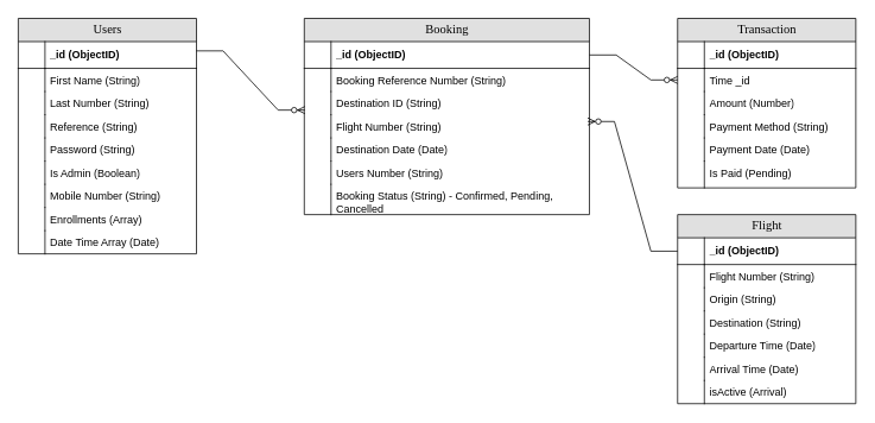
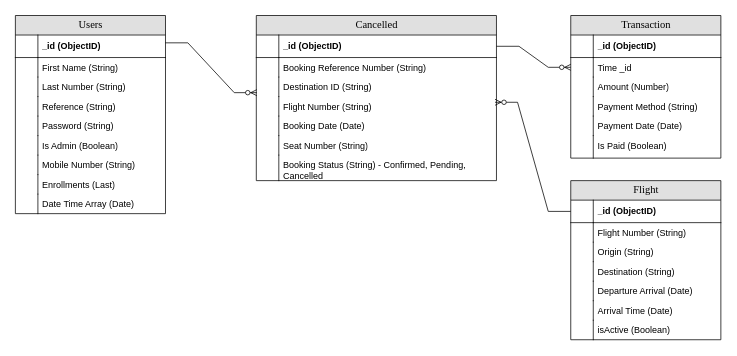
  <mxCell id="0" />
  <mxCell id="1" parent="0" />
  <mxCell id="2" value="Users" style="swimlane;html=1;fontStyle=0;childLayout=stackLayout;horizontal=1;startSize=26;fillColor=#e0e0e0;horizontalStack=0;resizeParent=1;resizeLast=0;collapsible=1;marginBottom=0;swimlaneFillColor=#ffffff;align=center;rounded=0;shadow=0;comic=0;labelBackgroundColor=none;strokeWidth=1;fontFamily=Verdana;fontSize=14" vertex="1" parent="1"><mxGeometry x="20" y="20" width="200" height="264" as="geometry" /></mxCell>
  <mxCell id="3" value="_id (ObjectID)" style="shape=partialRectangle;top=0;left=0;right=0;bottom=1;html=1;align=left;verticalAlign=middle;fillColor=none;spacingLeft=34;spacingRight=4;whiteSpace=wrap;overflow=hidden;rotatable=0;points=[[0,0.5],[1,0.5]];portConstraint=eastwest;dropTarget=0;fontStyle=1;" vertex="1" parent="2"><mxGeometry y="26" width="200" height="30" as="geometry" /></mxCell>
  <mxCell id="4" value="" style="shape=partialRectangle;top=0;left=0;bottom=0;html=1;fillColor=none;align=left;verticalAlign=middle;spacingLeft=4;spacingRight=4;whiteSpace=wrap;overflow=hidden;rotatable=0;points=[];portConstraint=eastwest;part=1;" vertex="1" connectable="0" parent="3"><mxGeometry width="30" height="30" as="geometry" /></mxCell>
  <mxCell id="5" value="First Name (String)" style="shape=partialRectangle;top=0;left=0;right=0;bottom=0;html=1;align=left;verticalAlign=top;fillColor=none;spacingLeft=34;spacingRight=4;whiteSpace=wrap;overflow=hidden;rotatable=0;points=[[0,0.5],[1,0.5]];portConstraint=eastwest;dropTarget=0;" vertex="1" parent="2"><mxGeometry y="56" width="200" height="26" as="geometry" /></mxCell>
  <mxCell id="6" value="" style="shape=partialRectangle;top=0;left=0;bottom=0;html=1;fillColor=none;align=left;verticalAlign=top;spacingLeft=4;spacingRight=4;whiteSpace=wrap;overflow=hidden;rotatable=0;points=[];portConstraint=eastwest;part=1;" vertex="1" connectable="0" parent="5"><mxGeometry width="30" height="26" as="geometry" /></mxCell>
  <mxCell id="7" value="Last Number (String)" style="shape=partialRectangle;top=0;left=0;right=0;bottom=0;html=1;align=left;verticalAlign=top;fillColor=none;spacingLeft=34;spacingRight=4;whiteSpace=wrap;overflow=hidden;rotatable=0;points=[[0,0.5],[1,0.5]];portConstraint=eastwest;dropTarget=0;" vertex="1" parent="2"><mxGeometry y="82" width="200" height="26" as="geometry" /></mxCell>
  <mxCell id="8" value="" style="shape=partialRectangle;top=0;left=0;bottom=0;html=1;fillColor=none;align=left;verticalAlign=top;spacingLeft=4;spacingRight=4;whiteSpace=wrap;overflow=hidden;rotatable=0;points=[];portConstraint=eastwest;part=1;" vertex="1" connectable="0" parent="7"><mxGeometry width="30" height="26" as="geometry" /></mxCell>
  <mxCell id="9" value="Reference (String)" style="shape=partialRectangle;top=0;left=0;right=0;bottom=0;html=1;align=left;verticalAlign=top;fillColor=none;spacingLeft=34;spacingRight=4;whiteSpace=wrap;overflow=hidden;rotatable=0;points=[[0,0.5],[1,0.5]];portConstraint=eastwest;dropTarget=0;" vertex="1" parent="2"><mxGeometry y="108" width="200" height="26" as="geometry" /></mxCell>
  <mxCell id="10" value="" style="shape=partialRectangle;top=0;left=0;bottom=0;html=1;fillColor=none;align=left;verticalAlign=top;spacingLeft=4;spacingRight=4;whiteSpace=wrap;overflow=hidden;rotatable=0;points=[];portConstraint=eastwest;part=1;" vertex="1" connectable="0" parent="9"><mxGeometry width="30" height="26" as="geometry" /></mxCell>
  <mxCell id="11" value="Password (String)" style="shape=partialRectangle;top=0;left=0;right=0;bottom=0;html=1;align=left;verticalAlign=top;fillColor=none;spacingLeft=34;spacingRight=4;whiteSpace=wrap;overflow=hidden;rotatable=0;points=[[0,0.5],[1,0.5]];portConstraint=eastwest;dropTarget=0;" vertex="1" parent="2"><mxGeometry y="134" width="200" height="26" as="geometry" /></mxCell>
  <mxCell id="12" value="" style="shape=partialRectangle;top=0;left=0;bottom=0;html=1;fillColor=none;align=left;verticalAlign=top;spacingLeft=4;spacingRight=4;whiteSpace=wrap;overflow=hidden;rotatable=0;points=[];portConstraint=eastwest;part=1;" vertex="1" connectable="0" parent="11"><mxGeometry width="30" height="26" as="geometry" /></mxCell>
  <mxCell id="13" value="Is Admin (Boolean)" style="shape=partialRectangle;top=0;left=0;right=0;bottom=0;html=1;align=left;verticalAlign=top;fillColor=none;spacingLeft=34;spacingRight=4;whiteSpace=wrap;overflow=hidden;rotatable=0;points=[[0,0.5],[1,0.5]];portConstraint=eastwest;dropTarget=0;" vertex="1" parent="2"><mxGeometry y="160" width="200" height="26" as="geometry" /></mxCell>
  <mxCell id="14" value="" style="shape=partialRectangle;top=0;left=0;bottom=0;html=1;fillColor=none;align=left;verticalAlign=top;spacingLeft=4;spacingRight=4;whiteSpace=wrap;overflow=hidden;rotatable=0;points=[];portConstraint=eastwest;part=1;" vertex="1" connectable="0" parent="13"><mxGeometry width="30" height="26" as="geometry" /></mxCell>
  <mxCell id="15" value="Mobile Number (String)" style="shape=partialRectangle;top=0;left=0;right=0;bottom=0;html=1;align=left;verticalAlign=top;fillColor=none;spacingLeft=34;spacingRight=4;whiteSpace=wrap;overflow=hidden;rotatable=0;points=[[0,0.5],[1,0.5]];portConstraint=eastwest;dropTarget=0;" vertex="1" parent="2"><mxGeometry y="186" width="200" height="26" as="geometry" /></mxCell>
  <mxCell id="16" value="" style="shape=partialRectangle;top=0;left=0;bottom=0;html=1;fillColor=none;align=left;verticalAlign=top;spacingLeft=4;spacingRight=4;whiteSpace=wrap;overflow=hidden;rotatable=0;points=[];portConstraint=eastwest;part=1;" vertex="1" connectable="0" parent="15"><mxGeometry width="30" height="26" as="geometry" /></mxCell>
- <mxCell id="17" value="Enrollments (Array)" style="shape=partialRectangle;top=0;left=0;right=0;bottom=0;html=1;align=left;verticalAlign=top;fillColor=none;spacingLeft=34;spacingRight=4;whiteSpace=wrap;overflow=hidden;rotatable=0;points=[[0,0.5],[1,0.5]];portConstraint=eastwest;dropTarget=0;" vertex="1" parent="2"><mxGeometry y="212" width="200" height="26" as="geometry" /></mxCell>
+ <mxCell id="17" value="Enrollments (Last)" style="shape=partialRectangle;top=0;left=0;right=0;bottom=0;html=1;align=left;verticalAlign=top;fillColor=none;spacingLeft=34;spacingRight=4;whiteSpace=wrap;overflow=hidden;rotatable=0;points=[[0,0.5],[1,0.5]];portConstraint=eastwest;dropTarget=0;" vertex="1" parent="2"><mxGeometry y="212" width="200" height="26" as="geometry" /></mxCell>
  <mxCell id="18" value="" style="shape=partialRectangle;top=0;left=0;bottom=0;html=1;fillColor=none;align=left;verticalAlign=top;spacingLeft=4;spacingRight=4;whiteSpace=wrap;overflow=hidden;rotatable=0;points=[];portConstraint=eastwest;part=1;" vertex="1" connectable="0" parent="17"><mxGeometry width="30" height="26" as="geometry" /></mxCell>
  <mxCell id="19" value="Date Time Array (Date)" style="shape=partialRectangle;top=0;left=0;right=0;bottom=0;html=1;align=left;verticalAlign=top;fillColor=none;spacingLeft=34;spacingRight=4;whiteSpace=wrap;overflow=hidden;rotatable=0;points=[[0,0.5],[1,0.5]];portConstraint=eastwest;dropTarget=0;" vertex="1" parent="2"><mxGeometry y="238" width="200" height="26" as="geometry" /></mxCell>
  <mxCell id="20" value="" style="shape=partialRectangle;top=0;left=0;bottom=0;html=1;fillColor=none;align=left;verticalAlign=top;spacingLeft=4;spacingRight=4;whiteSpace=wrap;overflow=hidden;rotatable=0;points=[];portConstraint=eastwest;part=1;" vertex="1" connectable="0" parent="19"><mxGeometry width="30" height="26" as="geometry" /></mxCell>
  <mxCell id="21" value="Flight" style="swimlane;html=1;fontStyle=0;childLayout=stackLayout;horizontal=1;startSize=26;fillColor=#e0e0e0;horizontalStack=0;resizeParent=1;resizeLast=0;collapsible=1;marginBottom=0;swimlaneFillColor=#ffffff;align=center;rounded=0;shadow=0;comic=0;labelBackgroundColor=none;strokeWidth=1;fontFamily=Verdana;fontSize=14" vertex="1" parent="1"><mxGeometry x="760" y="240" width="200" height="212" as="geometry" /></mxCell>
  <mxCell id="22" value="_id (ObjectID)" style="shape=partialRectangle;top=0;left=0;right=0;bottom=1;html=1;align=left;verticalAlign=middle;fillColor=none;spacingLeft=34;spacingRight=4;whiteSpace=wrap;overflow=hidden;rotatable=0;points=[[0,0.5],[1,0.5]];portConstraint=eastwest;dropTarget=0;fontStyle=1;" vertex="1" parent="21"><mxGeometry y="26" width="200" height="30" as="geometry" /></mxCell>
  <mxCell id="23" value="" style="shape=partialRectangle;top=0;left=0;bottom=0;html=1;fillColor=none;align=left;verticalAlign=middle;spacingLeft=4;spacingRight=4;whiteSpace=wrap;overflow=hidden;rotatable=0;points=[];portConstraint=eastwest;part=1;" vertex="1" connectable="0" parent="22"><mxGeometry width="30" height="30" as="geometry" /></mxCell>
  <mxCell id="24" value="Flight Number (String)" style="shape=partialRectangle;top=0;left=0;right=0;bottom=0;html=1;align=left;verticalAlign=top;fillColor=none;spacingLeft=34;spacingRight=4;whiteSpace=wrap;overflow=hidden;rotatable=0;points=[[0,0.5],[1,0.5]];portConstraint=eastwest;dropTarget=0;" vertex="1" parent="21"><mxGeometry y="56" width="200" height="26" as="geometry" /></mxCell>
  <mxCell id="25" value="" style="shape=partialRectangle;top=0;left=0;bottom=0;html=1;fillColor=none;align=left;verticalAlign=top;spacingLeft=4;spacingRight=4;whiteSpace=wrap;overflow=hidden;rotatable=0;points=[];portConstraint=eastwest;part=1;" vertex="1" connectable="0" parent="24"><mxGeometry width="30" height="26" as="geometry" /></mxCell>
  <mxCell id="26" value="Origin (String)" style="shape=partialRectangle;top=0;left=0;right=0;bottom=0;html=1;align=left;verticalAlign=top;fillColor=none;spacingLeft=34;spacingRight=4;whiteSpace=wrap;overflow=hidden;rotatable=0;points=[[0,0.5],[1,0.5]];portConstraint=eastwest;dropTarget=0;" vertex="1" parent="21"><mxGeometry y="82" width="200" height="26" as="geometry" /></mxCell>
  <mxCell id="27" value="" style="shape=partialRectangle;top=0;left=0;bottom=0;html=1;fillColor=none;align=left;verticalAlign=top;spacingLeft=4;spacingRight=4;whiteSpace=wrap;overflow=hidden;rotatable=0;points=[];portConstraint=eastwest;part=1;" vertex="1" connectable="0" parent="26"><mxGeometry width="30" height="26" as="geometry" /></mxCell>
  <mxCell id="28" value="Destination (String)" style="shape=partialRectangle;top=0;left=0;right=0;bottom=0;html=1;align=left;verticalAlign=top;fillColor=none;spacingLeft=34;spacingRight=4;whiteSpace=wrap;overflow=hidden;rotatable=0;points=[[0,0.5],[1,0.5]];portConstraint=eastwest;dropTarget=0;" vertex="1" parent="21"><mxGeometry y="108" width="200" height="26" as="geometry" /></mxCell>
  <mxCell id="29" value="" style="shape=partialRectangle;top=0;left=0;bottom=0;html=1;fillColor=none;align=left;verticalAlign=top;spacingLeft=4;spacingRight=4;whiteSpace=wrap;overflow=hidden;rotatable=0;points=[];portConstraint=eastwest;part=1;" vertex="1" connectable="0" parent="28"><mxGeometry width="30" height="26" as="geometry" /></mxCell>
- <mxCell id="30" value="Departure Time (Date)" style="shape=partialRectangle;top=0;left=0;right=0;bottom=0;html=1;align=left;verticalAlign=top;fillColor=none;spacingLeft=34;spacingRight=4;whiteSpace=wrap;overflow=hidden;rotatable=0;points=[[0,0.5],[1,0.5]];portConstraint=eastwest;dropTarget=0;" vertex="1" parent="21"><mxGeometry y="134" width="200" height="26" as="geometry" /></mxCell>
+ <mxCell id="30" value="Departure Arrival (Date)" style="shape=partialRectangle;top=0;left=0;right=0;bottom=0;html=1;align=left;verticalAlign=top;fillColor=none;spacingLeft=34;spacingRight=4;whiteSpace=wrap;overflow=hidden;rotatable=0;points=[[0,0.5],[1,0.5]];portConstraint=eastwest;dropTarget=0;" vertex="1" parent="21"><mxGeometry y="134" width="200" height="26" as="geometry" /></mxCell>
  <mxCell id="31" value="" style="shape=partialRectangle;top=0;left=0;bottom=0;html=1;fillColor=none;align=left;verticalAlign=top;spacingLeft=4;spacingRight=4;whiteSpace=wrap;overflow=hidden;rotatable=0;points=[];portConstraint=eastwest;part=1;" vertex="1" connectable="0" parent="30"><mxGeometry width="30" height="26" as="geometry" /></mxCell>
  <mxCell id="32" value="Arrival Time (Date)" style="shape=partialRectangle;top=0;left=0;right=0;bottom=0;html=1;align=left;verticalAlign=top;fillColor=none;spacingLeft=34;spacingRight=4;whiteSpace=wrap;overflow=hidden;rotatable=0;points=[[0,0.5],[1,0.5]];portConstraint=eastwest;dropTarget=0;" vertex="1" parent="21"><mxGeometry y="160" width="200" height="26" as="geometry" /></mxCell>
  <mxCell id="33" value="" style="shape=partialRectangle;top=0;left=0;bottom=0;html=1;fillColor=none;align=left;verticalAlign=top;spacingLeft=4;spacingRight=4;whiteSpace=wrap;overflow=hidden;rotatable=0;points=[];portConstraint=eastwest;part=1;" vertex="1" connectable="0" parent="32"><mxGeometry width="30" height="26" as="geometry" /></mxCell>
- <mxCell id="34" value="isActive (Arrival)" style="shape=partialRectangle;top=0;left=0;right=0;bottom=0;html=1;align=left;verticalAlign=top;fillColor=none;spacingLeft=34;spacingRight=4;whiteSpace=wrap;overflow=hidden;rotatable=0;points=[[0,0.5],[1,0.5]];portConstraint=eastwest;dropTarget=0;" vertex="1" parent="21"><mxGeometry y="186" width="200" height="26" as="geometry" /></mxCell>
+ <mxCell id="34" value="isActive (Boolean)" style="shape=partialRectangle;top=0;left=0;right=0;bottom=0;html=1;align=left;verticalAlign=top;fillColor=none;spacingLeft=34;spacingRight=4;whiteSpace=wrap;overflow=hidden;rotatable=0;points=[[0,0.5],[1,0.5]];portConstraint=eastwest;dropTarget=0;" vertex="1" parent="21"><mxGeometry y="186" width="200" height="26" as="geometry" /></mxCell>
  <mxCell id="35" value="" style="shape=partialRectangle;top=0;left=0;bottom=0;html=1;fillColor=none;align=left;verticalAlign=top;spacingLeft=4;spacingRight=4;whiteSpace=wrap;overflow=hidden;rotatable=0;points=[];portConstraint=eastwest;part=1;" vertex="1" connectable="0" parent="34"><mxGeometry width="30" height="26" as="geometry" /></mxCell>
- <mxCell id="36" value="Booking" style="swimlane;html=1;fontStyle=0;childLayout=stackLayout;horizontal=1;startSize=26;fillColor=#e0e0e0;horizontalStack=0;resizeParent=1;resizeLast=0;collapsible=1;marginBottom=0;swimlaneFillColor=#ffffff;align=center;rounded=0;shadow=0;comic=0;labelBackgroundColor=none;strokeWidth=1;fontFamily=Verdana;fontSize=14" vertex="1" parent="1"><mxGeometry x="341" y="20" width="320" height="220" as="geometry" /></mxCell>
+ <mxCell id="36" value="Cancelled" style="swimlane;html=1;fontStyle=0;childLayout=stackLayout;horizontal=1;startSize=26;fillColor=#e0e0e0;horizontalStack=0;resizeParent=1;resizeLast=0;collapsible=1;marginBottom=0;swimlaneFillColor=#ffffff;align=center;rounded=0;shadow=0;comic=0;labelBackgroundColor=none;strokeWidth=1;fontFamily=Verdana;fontSize=14" vertex="1" parent="1"><mxGeometry x="341" y="20" width="320" height="220" as="geometry" /></mxCell>
  <mxCell id="37" value="_id (ObjectID)" style="shape=partialRectangle;top=0;left=0;right=0;bottom=1;html=1;align=left;verticalAlign=middle;fillColor=none;spacingLeft=34;spacingRight=4;whiteSpace=wrap;overflow=hidden;rotatable=0;points=[[0,0.5],[1,0.5]];portConstraint=eastwest;dropTarget=0;fontStyle=1;" vertex="1" parent="36"><mxGeometry y="26" width="320" height="30" as="geometry" /></mxCell>
  <mxCell id="38" value="" style="shape=partialRectangle;top=0;left=0;bottom=0;html=1;fillColor=none;align=left;verticalAlign=middle;spacingLeft=4;spacingRight=4;whiteSpace=wrap;overflow=hidden;rotatable=0;points=[];portConstraint=eastwest;part=1;" vertex="1" connectable="0" parent="37"><mxGeometry width="30" height="30" as="geometry" /></mxCell>
  <mxCell id="39" value="Booking Reference Number (String)" style="shape=partialRectangle;top=0;left=0;right=0;bottom=0;html=1;align=left;verticalAlign=top;fillColor=none;spacingLeft=34;spacingRight=4;whiteSpace=wrap;overflow=hidden;rotatable=0;points=[[0,0.5],[1,0.5]];portConstraint=eastwest;dropTarget=0;" vertex="1" parent="36"><mxGeometry y="56" width="320" height="26" as="geometry" /></mxCell>
  <mxCell id="40" value="" style="shape=partialRectangle;top=0;left=0;bottom=0;html=1;fillColor=none;align=left;verticalAlign=top;spacingLeft=4;spacingRight=4;whiteSpace=wrap;overflow=hidden;rotatable=0;points=[];portConstraint=eastwest;part=1;" vertex="1" connectable="0" parent="39"><mxGeometry width="30" height="26" as="geometry" /></mxCell>
  <mxCell id="41" value="Destination ID (String)" style="shape=partialRectangle;top=0;left=0;right=0;bottom=0;html=1;align=left;verticalAlign=top;fillColor=none;spacingLeft=34;spacingRight=4;whiteSpace=wrap;overflow=hidden;rotatable=0;points=[[0,0.5],[1,0.5]];portConstraint=eastwest;dropTarget=0;" vertex="1" parent="36"><mxGeometry y="82" width="320" height="26" as="geometry" /></mxCell>
  <mxCell id="42" value="" style="shape=partialRectangle;top=0;left=0;bottom=0;html=1;fillColor=none;align=left;verticalAlign=top;spacingLeft=4;spacingRight=4;whiteSpace=wrap;overflow=hidden;rotatable=0;points=[];portConstraint=eastwest;part=1;" vertex="1" connectable="0" parent="41"><mxGeometry width="30" height="26" as="geometry" /></mxCell>
  <mxCell id="43" value="Flight Number (String)" style="shape=partialRectangle;top=0;left=0;right=0;bottom=0;html=1;align=left;verticalAlign=top;fillColor=none;spacingLeft=34;spacingRight=4;whiteSpace=wrap;overflow=hidden;rotatable=0;points=[[0,0.5],[1,0.5]];portConstraint=eastwest;dropTarget=0;" vertex="1" parent="36"><mxGeometry y="108" width="320" height="26" as="geometry" /></mxCell>
  <mxCell id="44" value="" style="shape=partialRectangle;top=0;left=0;bottom=0;html=1;fillColor=none;align=left;verticalAlign=top;spacingLeft=4;spacingRight=4;whiteSpace=wrap;overflow=hidden;rotatable=0;points=[];portConstraint=eastwest;part=1;" vertex="1" connectable="0" parent="43"><mxGeometry width="30" height="26" as="geometry" /></mxCell>
- <mxCell id="45" value="Destination Date (Date)" style="shape=partialRectangle;top=0;left=0;right=0;bottom=0;html=1;align=left;verticalAlign=top;fillColor=none;spacingLeft=34;spacingRight=4;whiteSpace=wrap;overflow=hidden;rotatable=0;points=[[0,0.5],[1,0.5]];portConstraint=eastwest;dropTarget=0;" vertex="1" parent="36"><mxGeometry y="134" width="320" height="26" as="geometry" /></mxCell>
+ <mxCell id="45" value="Booking Date (Date)" style="shape=partialRectangle;top=0;left=0;right=0;bottom=0;html=1;align=left;verticalAlign=top;fillColor=none;spacingLeft=34;spacingRight=4;whiteSpace=wrap;overflow=hidden;rotatable=0;points=[[0,0.5],[1,0.5]];portConstraint=eastwest;dropTarget=0;" vertex="1" parent="36"><mxGeometry y="134" width="320" height="26" as="geometry" /></mxCell>
  <mxCell id="46" value="" style="shape=partialRectangle;top=0;left=0;bottom=0;html=1;fillColor=none;align=left;verticalAlign=top;spacingLeft=4;spacingRight=4;whiteSpace=wrap;overflow=hidden;rotatable=0;points=[];portConstraint=eastwest;part=1;" vertex="1" connectable="0" parent="45"><mxGeometry width="30" height="26" as="geometry" /></mxCell>
- <mxCell id="47" value="Users Number (String)" style="shape=partialRectangle;top=0;left=0;right=0;bottom=0;html=1;align=left;verticalAlign=top;fillColor=none;spacingLeft=34;spacingRight=4;whiteSpace=wrap;overflow=hidden;rotatable=0;points=[[0,0.5],[1,0.5]];portConstraint=eastwest;dropTarget=0;" vertex="1" parent="36"><mxGeometry y="160" width="320" height="26" as="geometry" /></mxCell>
+ <mxCell id="47" value="Seat Number (String)" style="shape=partialRectangle;top=0;left=0;right=0;bottom=0;html=1;align=left;verticalAlign=top;fillColor=none;spacingLeft=34;spacingRight=4;whiteSpace=wrap;overflow=hidden;rotatable=0;points=[[0,0.5],[1,0.5]];portConstraint=eastwest;dropTarget=0;" vertex="1" parent="36"><mxGeometry y="160" width="320" height="26" as="geometry" /></mxCell>
  <mxCell id="48" value="" style="shape=partialRectangle;top=0;left=0;bottom=0;html=1;fillColor=none;align=left;verticalAlign=top;spacingLeft=4;spacingRight=4;whiteSpace=wrap;overflow=hidden;rotatable=0;points=[];portConstraint=eastwest;part=1;" vertex="1" connectable="0" parent="47"><mxGeometry width="30" height="26" as="geometry" /></mxCell>
  <mxCell id="49" value="Booking Status (String) - Confirmed, Pending, Cancelled&lt;div&gt;&lt;br&gt;&lt;/div&gt;" style="shape=partialRectangle;top=0;left=0;right=0;bottom=0;html=1;align=left;verticalAlign=top;fillColor=none;spacingLeft=34;spacingRight=4;whiteSpace=wrap;overflow=hidden;rotatable=0;points=[[0,0.5],[1,0.5]];portConstraint=eastwest;dropTarget=0;" vertex="1" parent="36"><mxGeometry y="186" width="320" height="34" as="geometry" /></mxCell>
  <mxCell id="50" value="" style="shape=partialRectangle;top=0;left=0;bottom=0;html=1;fillColor=none;align=left;verticalAlign=top;spacingLeft=4;spacingRight=4;whiteSpace=wrap;overflow=hidden;rotatable=0;points=[];portConstraint=eastwest;part=1;" vertex="1" connectable="0" parent="49"><mxGeometry width="30" height="34" as="geometry" /></mxCell>
  <mxCell id="51" value="Transaction" style="swimlane;html=1;fontStyle=0;childLayout=stackLayout;horizontal=1;startSize=26;fillColor=#e0e0e0;horizontalStack=0;resizeParent=1;resizeLast=0;collapsible=1;marginBottom=0;swimlaneFillColor=#ffffff;align=center;rounded=0;shadow=0;comic=0;labelBackgroundColor=none;strokeWidth=1;fontFamily=Verdana;fontSize=14" vertex="1" parent="1"><mxGeometry x="760" y="20" width="200" height="190" as="geometry" /></mxCell>
  <mxCell id="52" value="_id (ObjectID)" style="shape=partialRectangle;top=0;left=0;right=0;bottom=1;html=1;align=left;verticalAlign=middle;fillColor=none;spacingLeft=34;spacingRight=4;whiteSpace=wrap;overflow=hidden;rotatable=0;points=[[0,0.5],[1,0.5]];portConstraint=eastwest;dropTarget=0;fontStyle=1;" vertex="1" parent="51"><mxGeometry y="26" width="200" height="30" as="geometry" /></mxCell>
  <mxCell id="53" value="" style="shape=partialRectangle;top=0;left=0;bottom=0;html=1;fillColor=none;align=left;verticalAlign=middle;spacingLeft=4;spacingRight=4;whiteSpace=wrap;overflow=hidden;rotatable=0;points=[];portConstraint=eastwest;part=1;" vertex="1" connectable="0" parent="52"><mxGeometry width="30" height="30" as="geometry" /></mxCell>
  <mxCell id="54" value="Time _id" style="shape=partialRectangle;top=0;left=0;right=0;bottom=0;html=1;align=left;verticalAlign=top;fillColor=none;spacingLeft=34;spacingRight=4;whiteSpace=wrap;overflow=hidden;rotatable=0;points=[[0,0.5],[1,0.5]];portConstraint=eastwest;dropTarget=0;" vertex="1" parent="51"><mxGeometry y="56" width="200" height="26" as="geometry" /></mxCell>
  <mxCell id="55" value="" style="shape=partialRectangle;top=0;left=0;bottom=0;html=1;fillColor=none;align=left;verticalAlign=top;spacingLeft=4;spacingRight=4;whiteSpace=wrap;overflow=hidden;rotatable=0;points=[];portConstraint=eastwest;part=1;" vertex="1" connectable="0" parent="54"><mxGeometry width="30" height="26" as="geometry" /></mxCell>
  <mxCell id="56" value="Amount (Number)" style="shape=partialRectangle;top=0;left=0;right=0;bottom=0;html=1;align=left;verticalAlign=top;fillColor=none;spacingLeft=34;spacingRight=4;whiteSpace=wrap;overflow=hidden;rotatable=0;points=[[0,0.5],[1,0.5]];portConstraint=eastwest;dropTarget=0;" vertex="1" parent="51"><mxGeometry y="82" width="200" height="26" as="geometry" /></mxCell>
  <mxCell id="57" value="" style="shape=partialRectangle;top=0;left=0;bottom=0;html=1;fillColor=none;align=left;verticalAlign=top;spacingLeft=4;spacingRight=4;whiteSpace=wrap;overflow=hidden;rotatable=0;points=[];portConstraint=eastwest;part=1;" vertex="1" connectable="0" parent="56"><mxGeometry width="30" height="26" as="geometry" /></mxCell>
  <mxCell id="58" value="Payment Method (String)" style="shape=partialRectangle;top=0;left=0;right=0;bottom=0;html=1;align=left;verticalAlign=top;fillColor=none;spacingLeft=34;spacingRight=4;whiteSpace=wrap;overflow=hidden;rotatable=0;points=[[0,0.5],[1,0.5]];portConstraint=eastwest;dropTarget=0;" vertex="1" parent="51"><mxGeometry y="108" width="200" height="26" as="geometry" /></mxCell>
  <mxCell id="59" value="" style="shape=partialRectangle;top=0;left=0;bottom=0;html=1;fillColor=none;align=left;verticalAlign=top;spacingLeft=4;spacingRight=4;whiteSpace=wrap;overflow=hidden;rotatable=0;points=[];portConstraint=eastwest;part=1;" vertex="1" connectable="0" parent="58"><mxGeometry width="30" height="26" as="geometry" /></mxCell>
  <mxCell id="60" value="Payment Date (Date)" style="shape=partialRectangle;top=0;left=0;right=0;bottom=0;html=1;align=left;verticalAlign=top;fillColor=none;spacingLeft=34;spacingRight=4;whiteSpace=wrap;overflow=hidden;rotatable=0;points=[[0,0.5],[1,0.5]];portConstraint=eastwest;dropTarget=0;" vertex="1" parent="51"><mxGeometry y="134" width="200" height="26" as="geometry" /></mxCell>
  <mxCell id="61" value="" style="shape=partialRectangle;top=0;left=0;bottom=0;html=1;fillColor=none;align=left;verticalAlign=top;spacingLeft=4;spacingRight=4;whiteSpace=wrap;overflow=hidden;rotatable=0;points=[];portConstraint=eastwest;part=1;" vertex="1" connectable="0" parent="60"><mxGeometry width="30" height="26" as="geometry" /></mxCell>
- <mxCell id="62" value="Is Paid (Pending)" style="shape=partialRectangle;top=0;left=0;right=0;bottom=0;html=1;align=left;verticalAlign=top;fillColor=none;spacingLeft=34;spacingRight=4;whiteSpace=wrap;overflow=hidden;rotatable=0;points=[[0,0.5],[1,0.5]];portConstraint=eastwest;dropTarget=0;" vertex="1" parent="51"><mxGeometry y="160" width="200" height="30" as="geometry" /></mxCell>
+ <mxCell id="62" value="Is Paid (Boolean)" style="shape=partialRectangle;top=0;left=0;right=0;bottom=0;html=1;align=left;verticalAlign=top;fillColor=none;spacingLeft=34;spacingRight=4;whiteSpace=wrap;overflow=hidden;rotatable=0;points=[[0,0.5],[1,0.5]];portConstraint=eastwest;dropTarget=0;" vertex="1" parent="51"><mxGeometry y="160" width="200" height="30" as="geometry" /></mxCell>
  <mxCell id="63" value="" style="shape=partialRectangle;top=0;left=0;bottom=0;html=1;fillColor=none;align=left;verticalAlign=top;spacingLeft=4;spacingRight=4;whiteSpace=wrap;overflow=hidden;rotatable=0;points=[];portConstraint=eastwest;part=1;" vertex="1" connectable="0" parent="62"><mxGeometry width="30" height="30.0" as="geometry" /></mxCell>
  <mxCell id="64" value="" style="edgeStyle=entityRelationEdgeStyle;fontSize=12;html=1;endArrow=ERzeroToMany;endFill=1;rounded=0;exitX=0.999;exitY=0.347;exitDx=0;exitDy=0;exitPerimeter=0;entryX=0.002;entryY=0.8;entryDx=0;entryDy=0;entryPerimeter=0;" edge="1" parent="1" source="3" target="41"><mxGeometry width="100" height="100" relative="1" as="geometry"><mxPoint x="10" y="50" as="sourcePoint" /><mxPoint x="360" y="120" as="targetPoint" /><Array as="points"><mxPoint x="30" y="49.99" /></Array></mxGeometry></mxCell>
  <mxCell id="65" value="" style="edgeStyle=entityRelationEdgeStyle;fontSize=12;html=1;endArrow=ERzeroToMany;endFill=1;rounded=0;exitX=0;exitY=0.5;exitDx=0;exitDy=0;entryX=0.994;entryY=0.292;entryDx=0;entryDy=0;entryPerimeter=0;" edge="1" parent="1" source="22" target="43"><mxGeometry width="100" height="100" relative="1" as="geometry"><mxPoint x="710" y="280" as="sourcePoint" /><mxPoint x="850" y="344" as="targetPoint" /><Array as="points"><mxPoint x="520" y="273.99" /></Array></mxGeometry></mxCell>
  <mxCell id="66" value="" style="edgeStyle=entityRelationEdgeStyle;fontSize=12;html=1;endArrow=ERzeroToMany;endFill=1;rounded=0;" edge="1" parent="1" source="37" target="54"><mxGeometry width="100" height="100" relative="1" as="geometry"><mxPoint x="570" y="270" as="sourcePoint" /><mxPoint x="711" y="337" as="targetPoint" /><Array as="points"><mxPoint x="380" y="263.99" /></Array></mxGeometry></mxCell>
